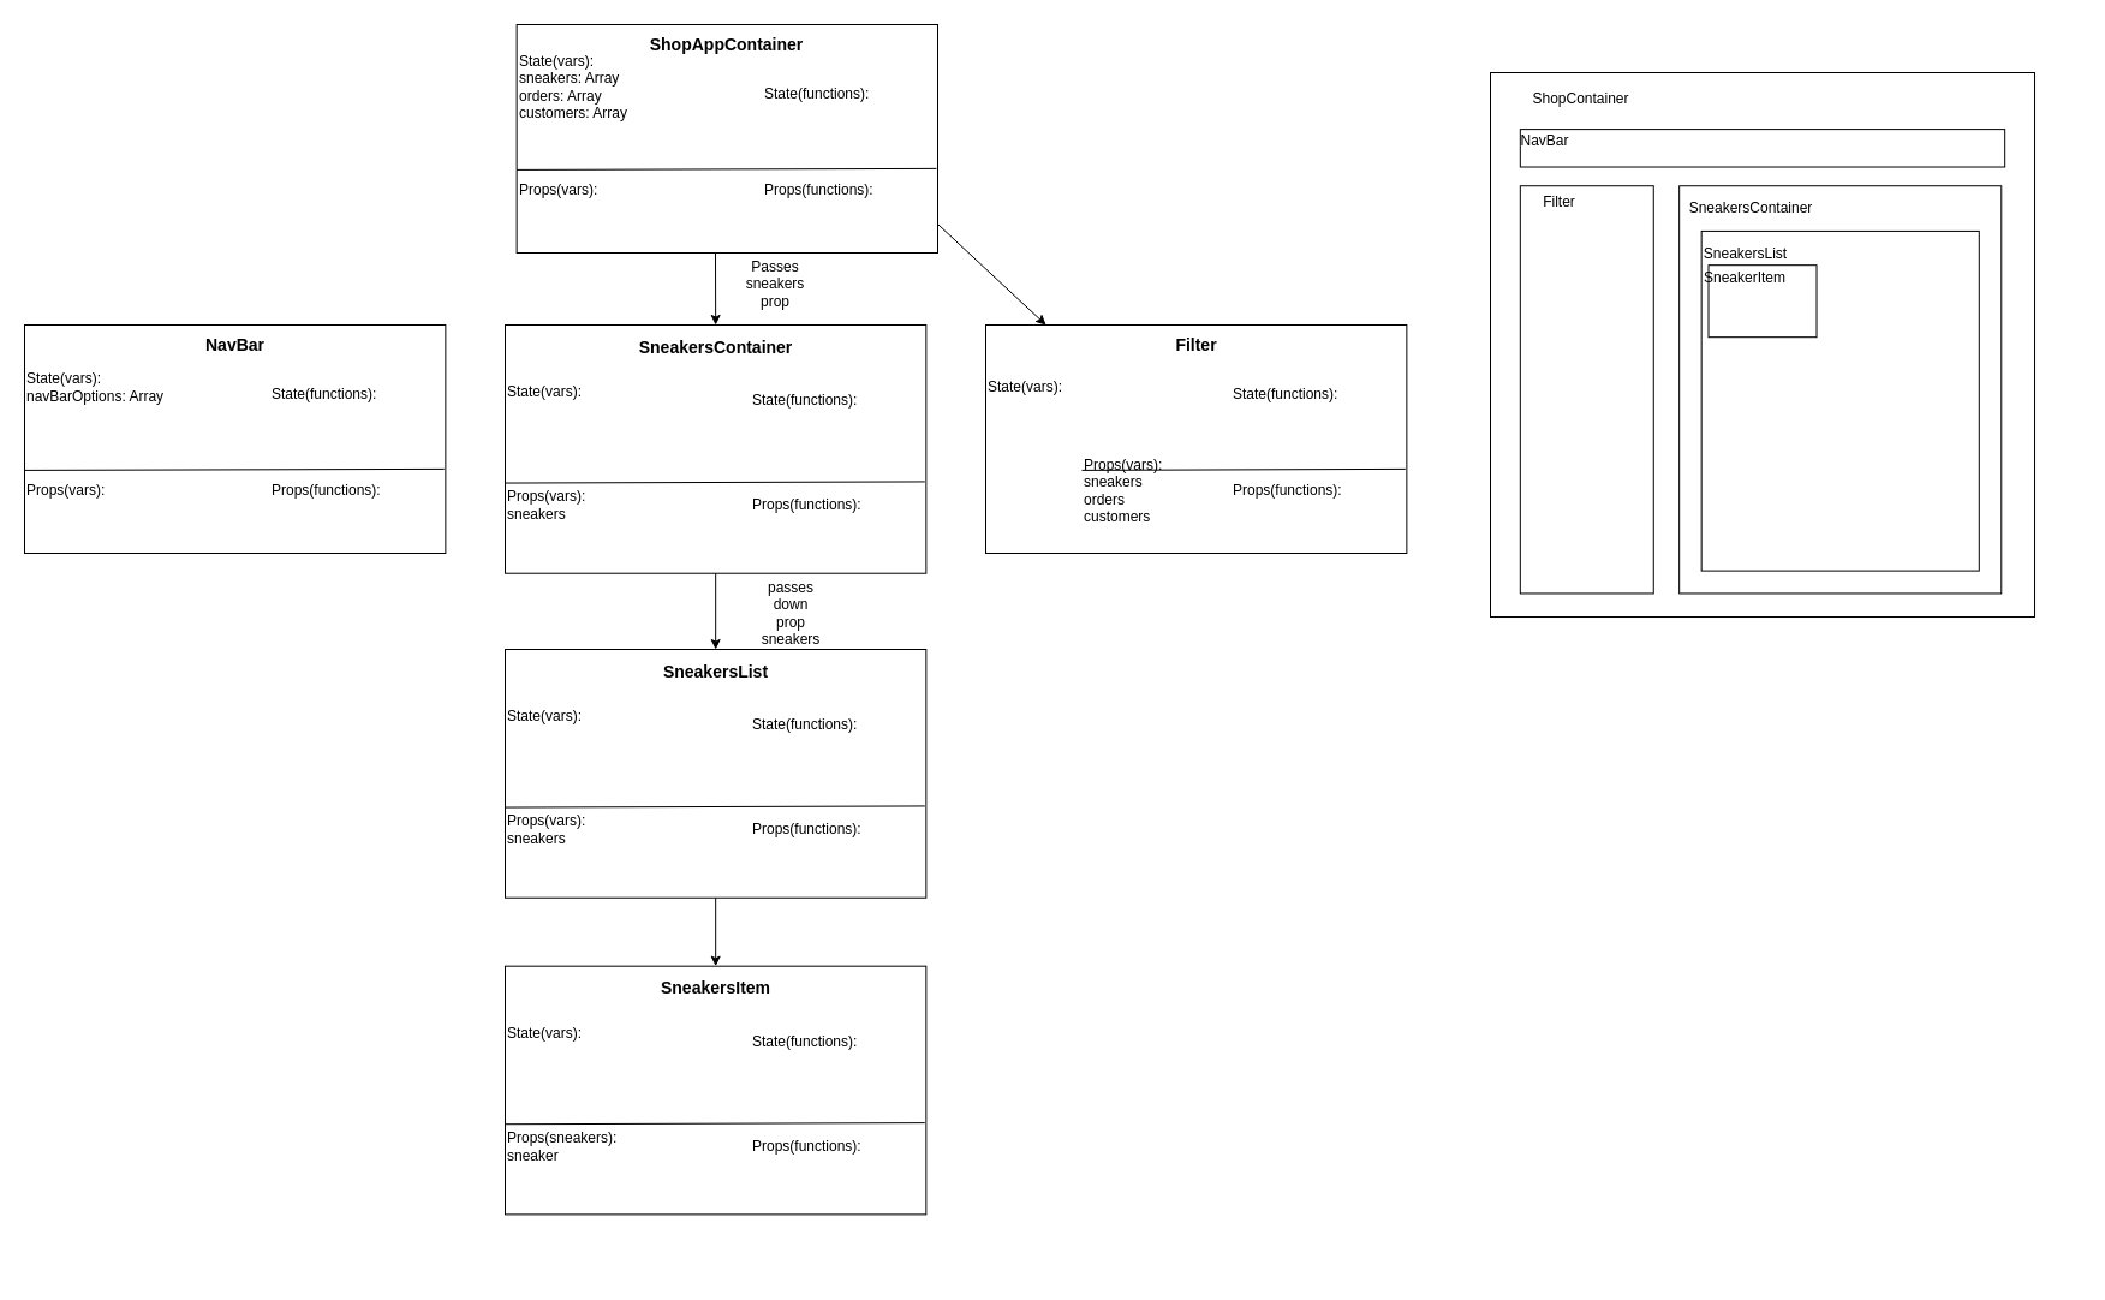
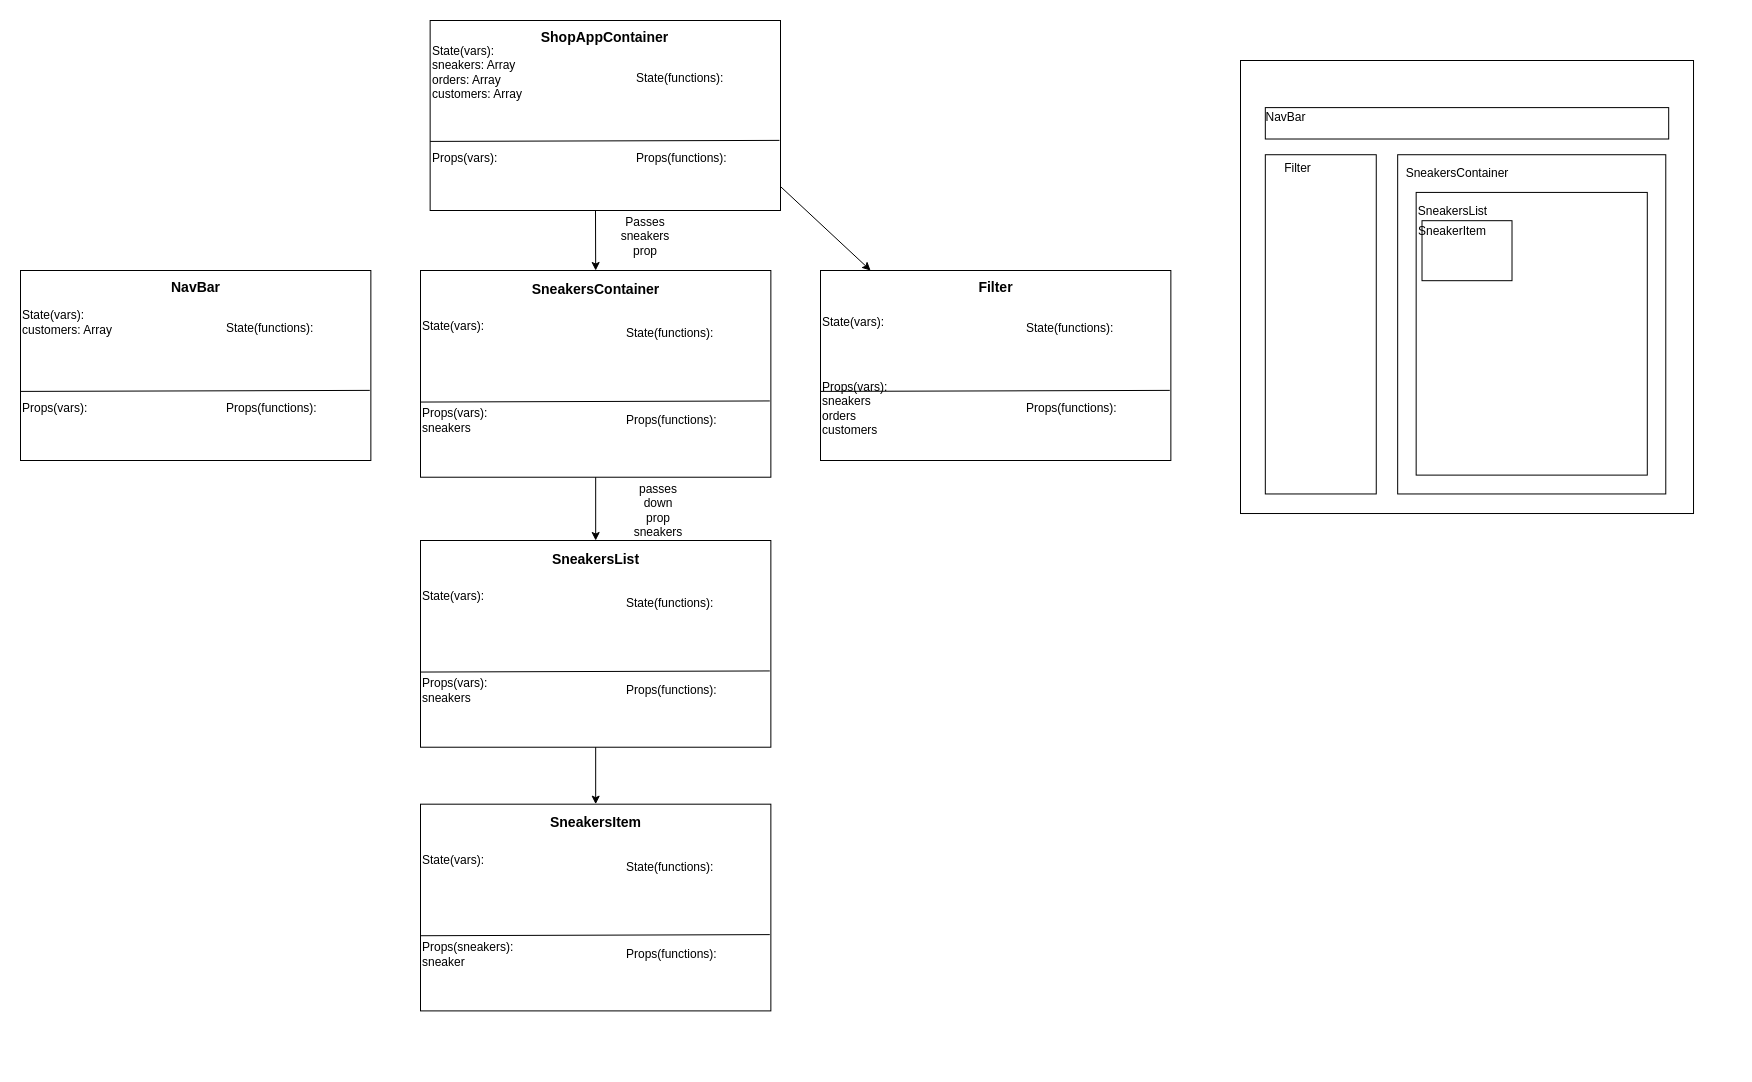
  <mxCell id="0" />
  <mxCell id="1" parent="0" />
  <mxCell id="2" value="" style="group" vertex="1" connectable="0" parent="1"><mxGeometry x="429.64" y="20" width="390.36" height="235" as="geometry" /></mxCell>
  <mxCell id="3" value="" style="group" vertex="1" connectable="0" parent="2"><mxGeometry width="390.36" height="235" as="geometry" /></mxCell>
  <mxCell id="4" value="" style="rounded=0;whiteSpace=wrap;html=1;" vertex="1" parent="3"><mxGeometry width="350.36" height="190" as="geometry" /></mxCell>
  <mxCell id="5" value="State(vars):&lt;br&gt;sneakers: Array&lt;br&gt;orders: Array&lt;br&gt;customers: Array" style="text;html=1;strokeColor=none;fillColor=none;align=left;verticalAlign=middle;whiteSpace=wrap;rounded=0;" vertex="1" parent="3"><mxGeometry y="34.544" width="164.231" height="34.544" as="geometry" /></mxCell>
  <mxCell id="6" value="State(functions):&lt;br&gt;" style="text;html=1;strokeColor=none;fillColor=none;align=left;verticalAlign=middle;whiteSpace=wrap;rounded=0;" vertex="1" parent="3"><mxGeometry x="204.114" y="34.553" width="113.4" height="46.876" as="geometry" /></mxCell>
  <mxCell id="7" value="Props(vars):" style="text;html=1;strokeColor=none;fillColor=none;align=left;verticalAlign=middle;whiteSpace=wrap;rounded=0;" vertex="1" parent="3"><mxGeometry y="120.909" width="102.058" height="34.545" as="geometry" /></mxCell>
  <mxCell id="8" value="&lt;span style=&quot;font-size: 14px&quot;&gt;&lt;b&gt;ShopAppContainer&lt;/b&gt;&lt;/span&gt;" style="text;html=1;strokeColor=none;fillColor=none;align=center;verticalAlign=middle;whiteSpace=wrap;rounded=0;" vertex="1" parent="3"><mxGeometry x="112.811" width="124.738" height="34.545" as="geometry" /></mxCell>
  <mxCell id="9" value="Props(functions):" style="text;html=1;strokeColor=none;fillColor=none;align=left;verticalAlign=middle;whiteSpace=wrap;rounded=0;" vertex="1" parent="3"><mxGeometry x="204.116" y="120.913" width="113.398" height="34.545" as="geometry" /></mxCell>
  <mxCell id="10" value="" style="endArrow=none;html=1;exitX=0;exitY=0;exitDx=0;exitDy=0;entryX=0.997;entryY=0.631;entryDx=0;entryDy=0;entryPerimeter=0;" edge="1" parent="3" source="7" target="4"><mxGeometry width="50" height="50" relative="1" as="geometry"><mxPoint x="362.873" y="155.455" as="sourcePoint" /><mxPoint x="419.572" y="69.091" as="targetPoint" /></mxGeometry></mxCell>
  <mxCell id="11" value="Passes sneakers prop" style="text;html=1;strokeColor=none;fillColor=none;align=center;verticalAlign=middle;whiteSpace=wrap;rounded=0;shadow=0;" vertex="1" parent="3"><mxGeometry x="195.36" y="206" width="40" height="20" as="geometry" /></mxCell>
  <mxCell id="12" value="" style="group" vertex="1" connectable="0" parent="1"><mxGeometry x="1240" y="60" width="490" height="490" as="geometry" /></mxCell>
  <mxCell id="13" value="" style="whiteSpace=wrap;html=1;aspect=fixed;shadow=0;strokeColor=#000000;" vertex="1" parent="12"><mxGeometry width="453.019" height="453.019" as="geometry" /></mxCell>
- <mxCell id="14" value="ShopContainer" style="text;html=1;strokeColor=none;fillColor=none;align=center;verticalAlign=middle;whiteSpace=wrap;rounded=0;shadow=0;" vertex="1" parent="12"><mxGeometry x="25.308" y="9.686" width="101.233" height="24.216" as="geometry" /></mxCell>
  <mxCell id="15" value="" style="group" vertex="1" connectable="0" parent="12"><mxGeometry x="24.82" y="47.114" width="403.373" height="31.396" as="geometry" /></mxCell>
  <mxCell id="16" value="" style="rounded=0;whiteSpace=wrap;html=1;shadow=0;strokeColor=#000000;" vertex="1" parent="15"><mxGeometry width="403.373" height="31.396" as="geometry" /></mxCell>
  <mxCell id="17" value="NavBar" style="text;html=1;strokeColor=none;fillColor=none;align=center;verticalAlign=middle;whiteSpace=wrap;rounded=0;shadow=0;" vertex="1" parent="15"><mxGeometry width="41.372" height="20.255" as="geometry" /></mxCell>
  <mxCell id="18" value="" style="group" vertex="1" connectable="0" parent="12"><mxGeometry x="24.824" y="94.231" width="110.943" height="339.231" as="geometry" /></mxCell>
  <mxCell id="19" value="" style="rounded=0;whiteSpace=wrap;html=1;shadow=0;strokeColor=#000000;" vertex="1" parent="18"><mxGeometry width="110.943" height="339.231" as="geometry" /></mxCell>
  <mxCell id="20" value="Filter" style="text;html=1;strokeColor=none;fillColor=none;align=center;verticalAlign=middle;whiteSpace=wrap;rounded=0;shadow=0;" vertex="1" parent="18"><mxGeometry width="64.717" height="27.505" as="geometry" /></mxCell>
  <mxCell id="21" value="" style="rounded=0;whiteSpace=wrap;html=1;shadow=0;strokeColor=#000000;" vertex="1" parent="12"><mxGeometry x="157.17" y="94.231" width="268.113" height="339.231" as="geometry" /></mxCell>
  <mxCell id="22" value="SneakersContainer" style="text;html=1;strokeColor=none;fillColor=none;align=center;verticalAlign=middle;whiteSpace=wrap;rounded=0;shadow=0;" vertex="1" parent="12"><mxGeometry x="166.415" y="103.654" width="101.698" height="18.846" as="geometry" /></mxCell>
  <mxCell id="23" value="" style="group" vertex="1" connectable="0" parent="12"><mxGeometry x="175.66" y="131.923" width="231.132" height="282.692" as="geometry" /></mxCell>
  <mxCell id="24" value="" style="rounded=0;whiteSpace=wrap;html=1;shadow=0;strokeColor=#000000;" vertex="1" parent="23"><mxGeometry width="231.132" height="282.692" as="geometry" /></mxCell>
  <mxCell id="25" value="SneakersList" style="text;html=1;strokeColor=none;fillColor=none;align=center;verticalAlign=middle;whiteSpace=wrap;rounded=0;shadow=0;" vertex="1" parent="23"><mxGeometry x="18.491" y="9.423" width="36.981" height="18.846" as="geometry" /></mxCell>
  <mxCell id="26" value="" style="group" vertex="1" connectable="0" parent="23"><mxGeometry x="5.85" y="28.267" width="90" height="60" as="geometry" /></mxCell>
  <mxCell id="27" value="" style="group" vertex="1" connectable="0" parent="26"><mxGeometry width="90" height="60" as="geometry" /></mxCell>
  <mxCell id="28" value="" style="rounded=0;whiteSpace=wrap;html=1;shadow=0;strokeColor=#000000;" vertex="1" parent="27"><mxGeometry width="90" height="60" as="geometry" /></mxCell>
  <mxCell id="29" value="SneakerItem" style="text;html=1;strokeColor=none;fillColor=none;align=center;verticalAlign=middle;whiteSpace=wrap;rounded=0;shadow=0;" vertex="1" parent="27"><mxGeometry x="15.0" y="5.455" width="30.0" height="10.909" as="geometry" /></mxCell>
  <mxCell id="30" value="" style="group" vertex="1" connectable="0" parent="1"><mxGeometry x="20" y="270" width="390.36" height="235" as="geometry" /></mxCell>
  <mxCell id="31" value="" style="group" vertex="1" connectable="0" parent="30"><mxGeometry width="390.36" height="235" as="geometry" /></mxCell>
  <mxCell id="32" value="" style="rounded=0;whiteSpace=wrap;html=1;" vertex="1" parent="31"><mxGeometry width="350.36" height="190" as="geometry" /></mxCell>
- <mxCell id="33" value="State(vars):&lt;br&gt;navBarOptions: Array" style="text;html=1;strokeColor=none;fillColor=none;align=left;verticalAlign=middle;whiteSpace=wrap;rounded=0;" vertex="1" parent="31"><mxGeometry y="34.544" width="164.231" height="34.544" as="geometry" /></mxCell>
+ <mxCell id="33" value="State(vars):&lt;br&gt;customers: Array" style="text;html=1;strokeColor=none;fillColor=none;align=left;verticalAlign=middle;whiteSpace=wrap;rounded=0;" vertex="1" parent="31"><mxGeometry y="34.544" width="164.231" height="34.544" as="geometry" /></mxCell>
  <mxCell id="34" value="State(functions):&lt;br&gt;" style="text;html=1;strokeColor=none;fillColor=none;align=left;verticalAlign=middle;whiteSpace=wrap;rounded=0;" vertex="1" parent="31"><mxGeometry x="204.114" y="34.553" width="113.4" height="46.876" as="geometry" /></mxCell>
  <mxCell id="35" value="Props(vars):" style="text;html=1;strokeColor=none;fillColor=none;align=left;verticalAlign=middle;whiteSpace=wrap;rounded=0;" vertex="1" parent="31"><mxGeometry y="120.909" width="102.058" height="34.545" as="geometry" /></mxCell>
  <mxCell id="36" value="&lt;span style=&quot;font-size: 14px&quot;&gt;&lt;b&gt;NavBar&lt;/b&gt;&lt;/span&gt;" style="text;html=1;strokeColor=none;fillColor=none;align=center;verticalAlign=middle;whiteSpace=wrap;rounded=0;" vertex="1" parent="31"><mxGeometry x="112.811" width="124.738" height="34.545" as="geometry" /></mxCell>
  <mxCell id="37" value="Props(functions):" style="text;html=1;strokeColor=none;fillColor=none;align=left;verticalAlign=middle;whiteSpace=wrap;rounded=0;" vertex="1" parent="31"><mxGeometry x="204.116" y="120.913" width="113.398" height="34.545" as="geometry" /></mxCell>
  <mxCell id="38" value="" style="endArrow=none;html=1;exitX=0;exitY=0;exitDx=0;exitDy=0;entryX=0.997;entryY=0.631;entryDx=0;entryDy=0;entryPerimeter=0;" edge="1" parent="31" source="35" target="32"><mxGeometry width="50" height="50" relative="1" as="geometry"><mxPoint x="362.873" y="155.455" as="sourcePoint" /><mxPoint x="419.572" y="69.091" as="targetPoint" /></mxGeometry></mxCell>
  <mxCell id="39" value="" style="group" vertex="1" connectable="0" parent="1"><mxGeometry x="820" y="270" width="390.36" height="235" as="geometry" /></mxCell>
  <mxCell id="40" value="" style="group" vertex="1" connectable="0" parent="39"><mxGeometry width="390.36" height="235" as="geometry" /></mxCell>
  <mxCell id="41" value="" style="rounded=0;whiteSpace=wrap;html=1;" vertex="1" parent="40"><mxGeometry width="350.36" height="190" as="geometry" /></mxCell>
  <mxCell id="42" value="State(vars):&lt;br&gt;" style="text;html=1;strokeColor=none;fillColor=none;align=left;verticalAlign=middle;whiteSpace=wrap;rounded=0;" vertex="1" parent="40"><mxGeometry y="34.544" width="164.231" height="34.544" as="geometry" /></mxCell>
  <mxCell id="43" value="State(functions):&lt;br&gt;" style="text;html=1;strokeColor=none;fillColor=none;align=left;verticalAlign=middle;whiteSpace=wrap;rounded=0;" vertex="1" parent="40"><mxGeometry x="204.114" y="34.553" width="113.4" height="46.876" as="geometry" /></mxCell>
- <mxCell id="44" value="Props(vars):&lt;br&gt;sneakers&lt;br&gt;orders&lt;br&gt;customers" style="text;html=1;strokeColor=none;fillColor=none;align=left;verticalAlign=middle;whiteSpace=wrap;rounded=0;" vertex="1" parent="40"><mxGeometry x="80" y="120.909" width="102.058" height="34.545" as="geometry" /></mxCell>
+ <mxCell id="44" value="Props(vars):&lt;br&gt;sneakers&lt;br&gt;orders&lt;br&gt;customers" style="text;html=1;strokeColor=none;fillColor=none;align=left;verticalAlign=middle;whiteSpace=wrap;rounded=0;" vertex="1" parent="40"><mxGeometry y="120.909" width="102.058" height="34.545" as="geometry" /></mxCell>
  <mxCell id="45" value="&lt;span style=&quot;font-size: 14px&quot;&gt;&lt;b&gt;Filter&lt;/b&gt;&lt;/span&gt;" style="text;html=1;strokeColor=none;fillColor=none;align=center;verticalAlign=middle;whiteSpace=wrap;rounded=0;" vertex="1" parent="40"><mxGeometry x="112.811" width="124.738" height="34.545" as="geometry" /></mxCell>
  <mxCell id="46" value="Props(functions):" style="text;html=1;strokeColor=none;fillColor=none;align=left;verticalAlign=middle;whiteSpace=wrap;rounded=0;" vertex="1" parent="40"><mxGeometry x="204.116" y="120.913" width="113.398" height="34.545" as="geometry" /></mxCell>
  <mxCell id="47" value="" style="endArrow=none;html=1;exitX=0;exitY=0;exitDx=0;exitDy=0;entryX=0.997;entryY=0.631;entryDx=0;entryDy=0;entryPerimeter=0;" edge="1" parent="40" source="44" target="41"><mxGeometry width="50" height="50" relative="1" as="geometry"><mxPoint x="362.873" y="155.455" as="sourcePoint" /><mxPoint x="419.572" y="69.091" as="targetPoint" /></mxGeometry></mxCell>
  <mxCell id="48" value="" style="group" vertex="1" connectable="0" parent="1"><mxGeometry x="420" y="270" width="390.36" height="255.68" as="geometry" /></mxCell>
  <mxCell id="49" value="" style="group" vertex="1" connectable="0" parent="48"><mxGeometry width="390.36" height="255.68" as="geometry" /></mxCell>
  <mxCell id="50" value="" style="rounded=0;whiteSpace=wrap;html=1;" vertex="1" parent="49"><mxGeometry width="350.36" height="206.72" as="geometry" /></mxCell>
  <mxCell id="51" value="State(vars):&lt;br&gt;" style="text;html=1;strokeColor=none;fillColor=none;align=left;verticalAlign=middle;whiteSpace=wrap;rounded=0;" vertex="1" parent="49"><mxGeometry y="37.584" width="164.231" height="37.584" as="geometry" /></mxCell>
  <mxCell id="52" value="State(functions):&lt;br&gt;" style="text;html=1;strokeColor=none;fillColor=none;align=left;verticalAlign=middle;whiteSpace=wrap;rounded=0;" vertex="1" parent="49"><mxGeometry x="204.114" y="37.594" width="113.4" height="51.001" as="geometry" /></mxCell>
  <mxCell id="53" value="Props(vars):&lt;br&gt;sneakers" style="text;html=1;strokeColor=none;fillColor=none;align=left;verticalAlign=middle;whiteSpace=wrap;rounded=0;" vertex="1" parent="49"><mxGeometry y="131.549" width="102.058" height="37.585" as="geometry" /></mxCell>
  <mxCell id="54" value="&lt;span style=&quot;font-size: 14px&quot;&gt;&lt;b&gt;SneakersContainer&lt;/b&gt;&lt;/span&gt;" style="text;html=1;strokeColor=none;fillColor=none;align=center;verticalAlign=middle;whiteSpace=wrap;rounded=0;" vertex="1" parent="49"><mxGeometry x="112.811" width="124.738" height="37.585" as="geometry" /></mxCell>
  <mxCell id="55" value="Props(functions):" style="text;html=1;strokeColor=none;fillColor=none;align=left;verticalAlign=middle;whiteSpace=wrap;rounded=0;" vertex="1" parent="49"><mxGeometry x="204.116" y="131.553" width="113.398" height="37.585" as="geometry" /></mxCell>
  <mxCell id="56" value="" style="endArrow=none;html=1;exitX=0;exitY=0;exitDx=0;exitDy=0;entryX=0.997;entryY=0.631;entryDx=0;entryDy=0;entryPerimeter=0;" edge="1" parent="49" source="53" target="50"><mxGeometry width="50" height="50" relative="1" as="geometry"><mxPoint x="362.873" y="169.135" as="sourcePoint" /><mxPoint x="419.572" y="75.171" as="targetPoint" /></mxGeometry></mxCell>
  <mxCell id="57" value="passes down prop sneakers" style="text;html=1;strokeColor=none;fillColor=none;align=center;verticalAlign=middle;whiteSpace=wrap;rounded=0;shadow=0;" vertex="1" parent="49"><mxGeometry x="218" y="230" width="40" height="20" as="geometry" /></mxCell>
  <mxCell id="58" value="" style="endArrow=classic;html=1;entryX=0.5;entryY=0;entryDx=0;entryDy=0;" edge="1" parent="1" target="54"><mxGeometry width="50" height="50" relative="1" as="geometry"><mxPoint x="595" y="210" as="sourcePoint" /><mxPoint x="360" y="150" as="targetPoint" /></mxGeometry></mxCell>
  <mxCell id="59" value="" style="endArrow=classic;html=1;exitX=1;exitY=0.874;exitDx=0;exitDy=0;exitPerimeter=0;entryX=0.143;entryY=0;entryDx=0;entryDy=0;entryPerimeter=0;" edge="1" parent="1" source="4" target="41"><mxGeometry width="50" height="50" relative="1" as="geometry"><mxPoint x="840" y="250" as="sourcePoint" /><mxPoint x="890" y="200" as="targetPoint" /></mxGeometry></mxCell>
  <mxCell id="60" value="" style="group" vertex="1" connectable="0" parent="1"><mxGeometry x="420" y="540" width="390.36" height="255.68" as="geometry" /></mxCell>
  <mxCell id="61" value="" style="group" vertex="1" connectable="0" parent="60"><mxGeometry width="390.36" height="255.68" as="geometry" /></mxCell>
  <mxCell id="62" value="" style="rounded=0;whiteSpace=wrap;html=1;" vertex="1" parent="61"><mxGeometry width="350.36" height="206.72" as="geometry" /></mxCell>
  <mxCell id="63" value="State(vars):&lt;br&gt;" style="text;html=1;strokeColor=none;fillColor=none;align=left;verticalAlign=middle;whiteSpace=wrap;rounded=0;" vertex="1" parent="61"><mxGeometry y="37.584" width="164.231" height="37.584" as="geometry" /></mxCell>
  <mxCell id="64" value="State(functions):&lt;br&gt;" style="text;html=1;strokeColor=none;fillColor=none;align=left;verticalAlign=middle;whiteSpace=wrap;rounded=0;" vertex="1" parent="61"><mxGeometry x="204.114" y="37.594" width="113.4" height="51.001" as="geometry" /></mxCell>
  <mxCell id="65" value="Props(vars):&lt;br&gt;sneakers" style="text;html=1;strokeColor=none;fillColor=none;align=left;verticalAlign=middle;whiteSpace=wrap;rounded=0;" vertex="1" parent="61"><mxGeometry y="131.549" width="102.058" height="37.585" as="geometry" /></mxCell>
  <mxCell id="66" value="&lt;span style=&quot;font-size: 14px&quot;&gt;&lt;b&gt;SneakersList&lt;/b&gt;&lt;/span&gt;" style="text;html=1;strokeColor=none;fillColor=none;align=center;verticalAlign=middle;whiteSpace=wrap;rounded=0;" vertex="1" parent="61"><mxGeometry x="112.811" width="124.738" height="37.585" as="geometry" /></mxCell>
  <mxCell id="67" value="Props(functions):" style="text;html=1;strokeColor=none;fillColor=none;align=left;verticalAlign=middle;whiteSpace=wrap;rounded=0;" vertex="1" parent="61"><mxGeometry x="204.116" y="131.553" width="113.398" height="37.585" as="geometry" /></mxCell>
  <mxCell id="68" value="" style="endArrow=none;html=1;exitX=0;exitY=0;exitDx=0;exitDy=0;entryX=0.997;entryY=0.631;entryDx=0;entryDy=0;entryPerimeter=0;" edge="1" parent="61" source="65" target="62"><mxGeometry width="50" height="50" relative="1" as="geometry"><mxPoint x="362.873" y="169.135" as="sourcePoint" /><mxPoint x="419.572" y="75.171" as="targetPoint" /></mxGeometry></mxCell>
  <mxCell id="69" value="" style="endArrow=classic;html=1;exitX=0.5;exitY=1;exitDx=0;exitDy=0;entryX=0.5;entryY=0;entryDx=0;entryDy=0;" edge="1" parent="1" source="50" target="66"><mxGeometry width="50" height="50" relative="1" as="geometry"><mxPoint x="860" y="580" as="sourcePoint" /><mxPoint x="910" y="530" as="targetPoint" /></mxGeometry></mxCell>
  <mxCell id="70" value="" style="group" vertex="1" connectable="0" parent="1"><mxGeometry x="420" y="803.68" width="390.36" height="255.68" as="geometry" /></mxCell>
  <mxCell id="71" value="" style="group" vertex="1" connectable="0" parent="70"><mxGeometry width="390.36" height="255.68" as="geometry" /></mxCell>
  <mxCell id="72" value="" style="rounded=0;whiteSpace=wrap;html=1;" vertex="1" parent="71"><mxGeometry width="350.36" height="206.72" as="geometry" /></mxCell>
  <mxCell id="73" value="State(vars):&lt;br&gt;" style="text;html=1;strokeColor=none;fillColor=none;align=left;verticalAlign=middle;whiteSpace=wrap;rounded=0;" vertex="1" parent="71"><mxGeometry y="37.584" width="164.231" height="37.584" as="geometry" /></mxCell>
  <mxCell id="74" value="State(functions):&lt;br&gt;" style="text;html=1;strokeColor=none;fillColor=none;align=left;verticalAlign=middle;whiteSpace=wrap;rounded=0;" vertex="1" parent="71"><mxGeometry x="204.114" y="37.594" width="113.4" height="51.001" as="geometry" /></mxCell>
  <mxCell id="75" value="Props(sneakers):&lt;br&gt;sneaker" style="text;html=1;strokeColor=none;fillColor=none;align=left;verticalAlign=middle;whiteSpace=wrap;rounded=0;" vertex="1" parent="71"><mxGeometry y="131.549" width="102.058" height="37.585" as="geometry" /></mxCell>
  <mxCell id="76" value="&lt;span style=&quot;font-size: 14px&quot;&gt;&lt;b&gt;SneakersItem&lt;/b&gt;&lt;/span&gt;" style="text;html=1;strokeColor=none;fillColor=none;align=center;verticalAlign=middle;whiteSpace=wrap;rounded=0;" vertex="1" parent="71"><mxGeometry x="112.811" width="124.738" height="37.585" as="geometry" /></mxCell>
  <mxCell id="77" value="Props(functions):" style="text;html=1;strokeColor=none;fillColor=none;align=left;verticalAlign=middle;whiteSpace=wrap;rounded=0;" vertex="1" parent="71"><mxGeometry x="204.116" y="131.553" width="113.398" height="37.585" as="geometry" /></mxCell>
  <mxCell id="78" value="" style="endArrow=none;html=1;exitX=0;exitY=0;exitDx=0;exitDy=0;entryX=0.997;entryY=0.631;entryDx=0;entryDy=0;entryPerimeter=0;" edge="1" parent="71" source="75" target="72"><mxGeometry width="50" height="50" relative="1" as="geometry"><mxPoint x="362.873" y="169.135" as="sourcePoint" /><mxPoint x="419.572" y="75.171" as="targetPoint" /></mxGeometry></mxCell>
  <mxCell id="79" value="" style="endArrow=classic;html=1;exitX=0.5;exitY=1;exitDx=0;exitDy=0;entryX=0.5;entryY=0;entryDx=0;entryDy=0;" edge="1" parent="1" source="62" target="76"><mxGeometry width="50" height="50" relative="1" as="geometry"><mxPoint x="880" y="820" as="sourcePoint" /><mxPoint x="930" y="770" as="targetPoint" /></mxGeometry></mxCell>
